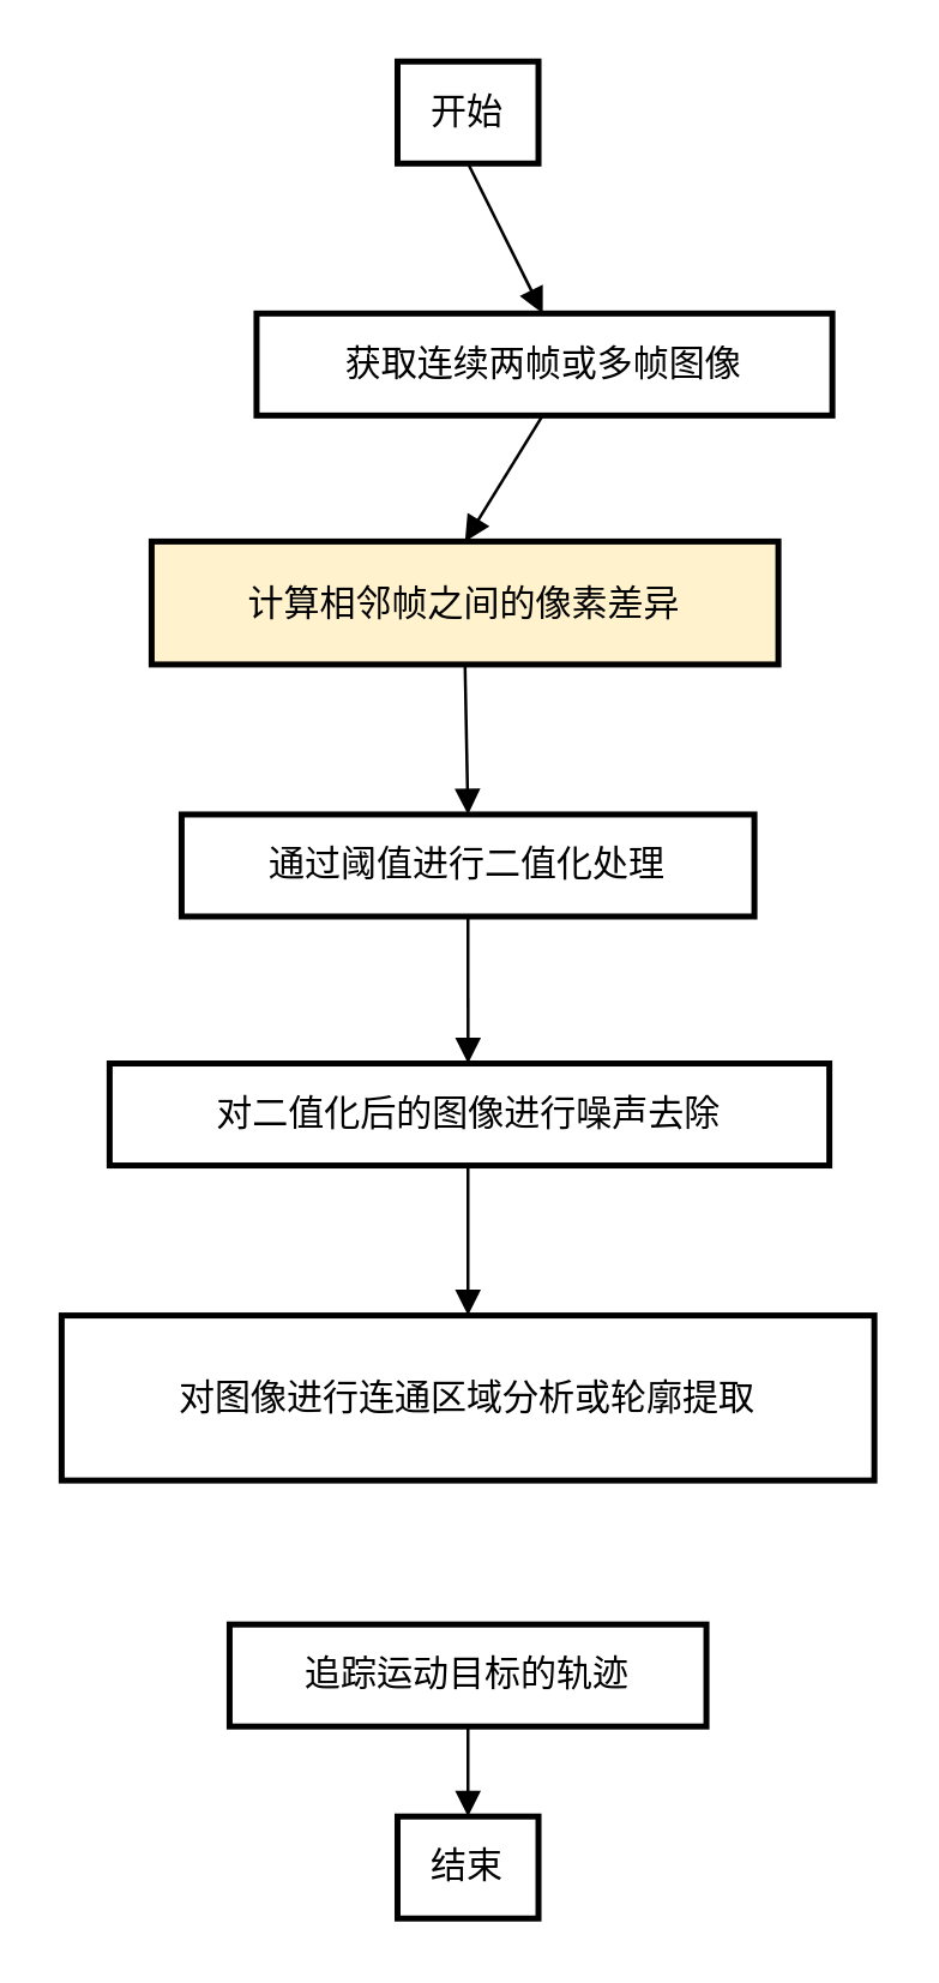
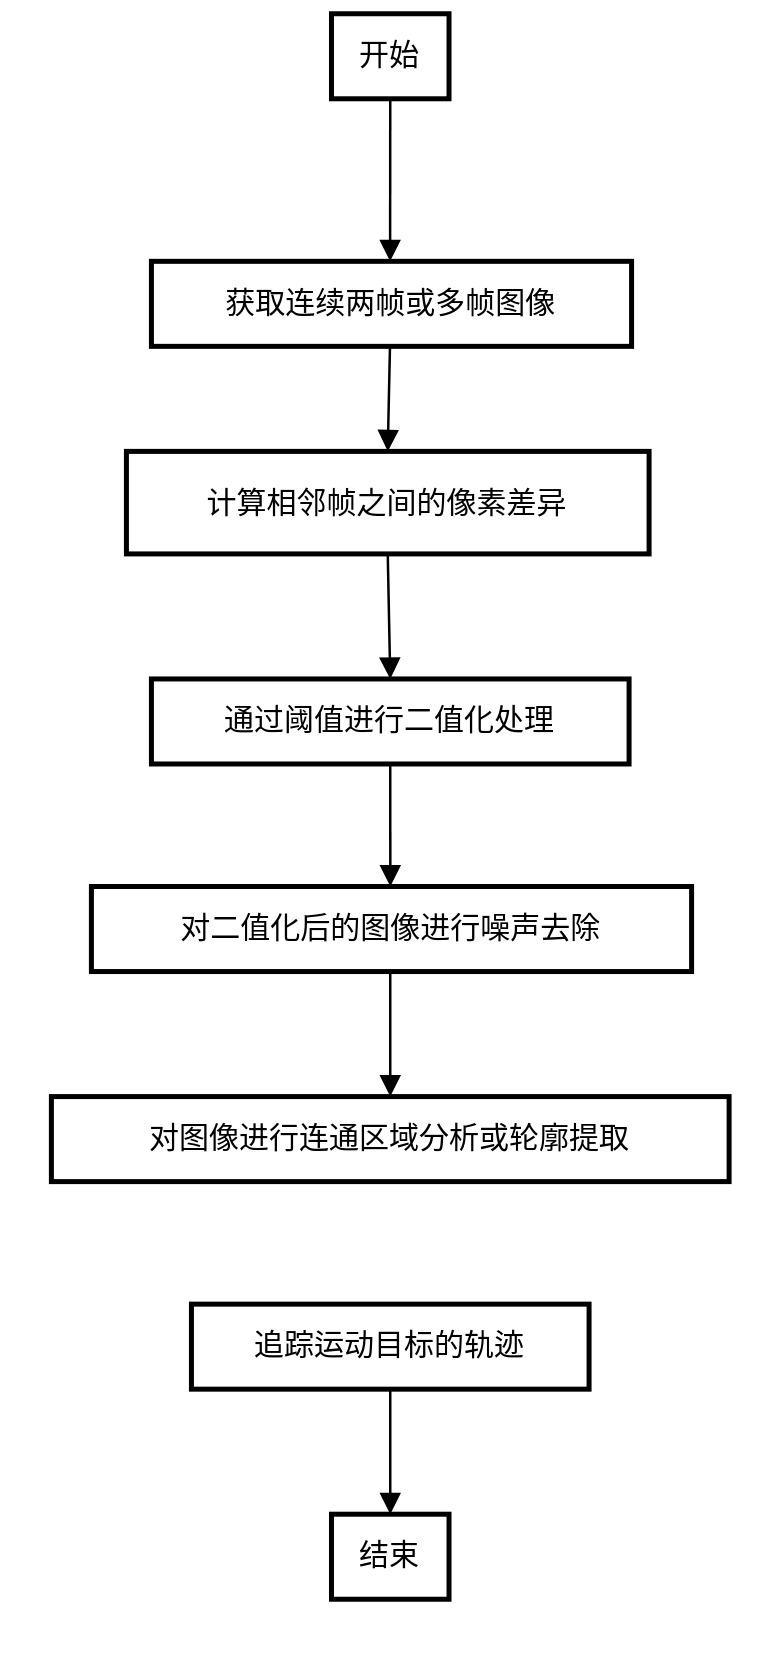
  <mxCell id="0" />
  <mxCell id="1" parent="0" />
- <mxCell id="2" value="开始" style="whiteSpace=wrap;strokeWidth=2;" vertex="1" parent="1"><mxGeometry x="132" y="20" width="47" height="34" as="geometry" /></mxCell>
- <mxCell id="3" value="获取连续两帧或多帧图像" style="whiteSpace=wrap;strokeWidth=2;" vertex="1" parent="1"><mxGeometry x="85" y="104" width="192" height="34" as="geometry" /></mxCell>
- <mxCell id="4" value="计算相邻帧之间的像素差异" style="whiteSpace=wrap;strokeWidth=2;fillColor=#fff2cc;" vertex="1" parent="1"><mxGeometry x="50" y="180" width="209" height="41" as="geometry" /></mxCell>
+ <mxCell id="2" value="开始" style="whiteSpace=wrap;strokeWidth=2;" vertex="1" parent="1"><mxGeometry x="132" y="5" width="47" height="34" as="geometry" /></mxCell>
+ <mxCell id="3" value="获取连续两帧或多帧图像" style="whiteSpace=wrap;strokeWidth=2;" vertex="1" parent="1"><mxGeometry x="60" y="104" width="192" height="34" as="geometry" /></mxCell>
+ <mxCell id="4" value="计算相邻帧之间的像素差异" style="whiteSpace=wrap;strokeWidth=2;" vertex="1" parent="1"><mxGeometry x="50" y="180" width="209" height="41" as="geometry" /></mxCell>
  <mxCell id="5" value="通过阈值进行二值化处理" style="whiteSpace=wrap;strokeWidth=2;" vertex="1" parent="1"><mxGeometry x="60" y="271" width="191" height="34" as="geometry" /></mxCell>
  <mxCell id="6" value="对二值化后的图像进行噪声去除" style="whiteSpace=wrap;strokeWidth=2;" vertex="1" parent="1"><mxGeometry x="36" y="354" width="240" height="34" as="geometry" /></mxCell>
- <mxCell id="7" value="对图像进行连通区域分析或轮廓提取" style="whiteSpace=wrap;strokeWidth=2;" vertex="1" parent="1"><mxGeometry x="20" y="438" width="271" height="55" as="geometry" /></mxCell>
- <mxCell id="8" value="追踪运动目标的轨迹" style="whiteSpace=wrap;strokeWidth=2;" vertex="1" parent="1"><mxGeometry x="76" y="541" width="159" height="34" as="geometry" /></mxCell>
+ <mxCell id="7" value="对图像进行连通区域分析或轮廓提取" style="whiteSpace=wrap;strokeWidth=2;" vertex="1" parent="1"><mxGeometry x="20" y="438" width="271" height="34" as="geometry" /></mxCell>
+ <mxCell id="8" value="追踪运动目标的轨迹" style="whiteSpace=wrap;strokeWidth=2;" vertex="1" parent="1"><mxGeometry x="76" y="521" width="159" height="34" as="geometry" /></mxCell>
  <mxCell id="9" value="结束" style="whiteSpace=wrap;strokeWidth=2;" vertex="1" parent="1"><mxGeometry x="132" y="605" width="47" height="34" as="geometry" /></mxCell>
  <mxCell id="10" value="" style="curved=1;startArrow=none;endArrow=block;exitX=0.5;exitY=0.985;entryX=0.497;entryY=-0.015;rounded=0;" edge="1" parent="1" source="2" target="3"><mxGeometry relative="1" as="geometry"><Array as="points" /></mxGeometry></mxCell>
  <mxCell id="11" value="" style="curved=1;startArrow=none;endArrow=block;exitX=0.497;exitY=0.971;entryX=0.5;entryY=0;rounded=0;" edge="1" parent="1" source="3" target="4"><mxGeometry relative="1" as="geometry"><Array as="points" /></mxGeometry></mxCell>
  <mxCell id="12" value="" style="curved=1;startArrow=none;endArrow=block;exitX=0.5;exitY=0.985;entryX=0.5;entryY=-0.015;rounded=0;" edge="1" parent="1" source="4" target="5"><mxGeometry relative="1" as="geometry"><Array as="points" /></mxGeometry></mxCell>
  <mxCell id="13" value="" style="curved=1;startArrow=none;endArrow=block;exitX=0.5;exitY=0.971;entryX=0.498;entryY=0;rounded=0;" edge="1" parent="1" source="5" target="6"><mxGeometry relative="1" as="geometry"><Array as="points" /></mxGeometry></mxCell>
  <mxCell id="14" value="" style="curved=1;startArrow=none;endArrow=block;exitX=0.498;exitY=0.985;entryX=0.5;entryY=-0.015;rounded=0;" edge="1" parent="1" source="6" target="7"><mxGeometry relative="1" as="geometry"><Array as="points" /></mxGeometry></mxCell>
  <mxCell id="15" value="" style="curved=1;startArrow=none;endArrow=block;exitX=0.5;exitY=0.985;entryX=0.5;entryY=-0.015;rounded=0;" edge="1" parent="1" source="8" target="9"><mxGeometry relative="1" as="geometry"><Array as="points" /></mxGeometry></mxCell>
